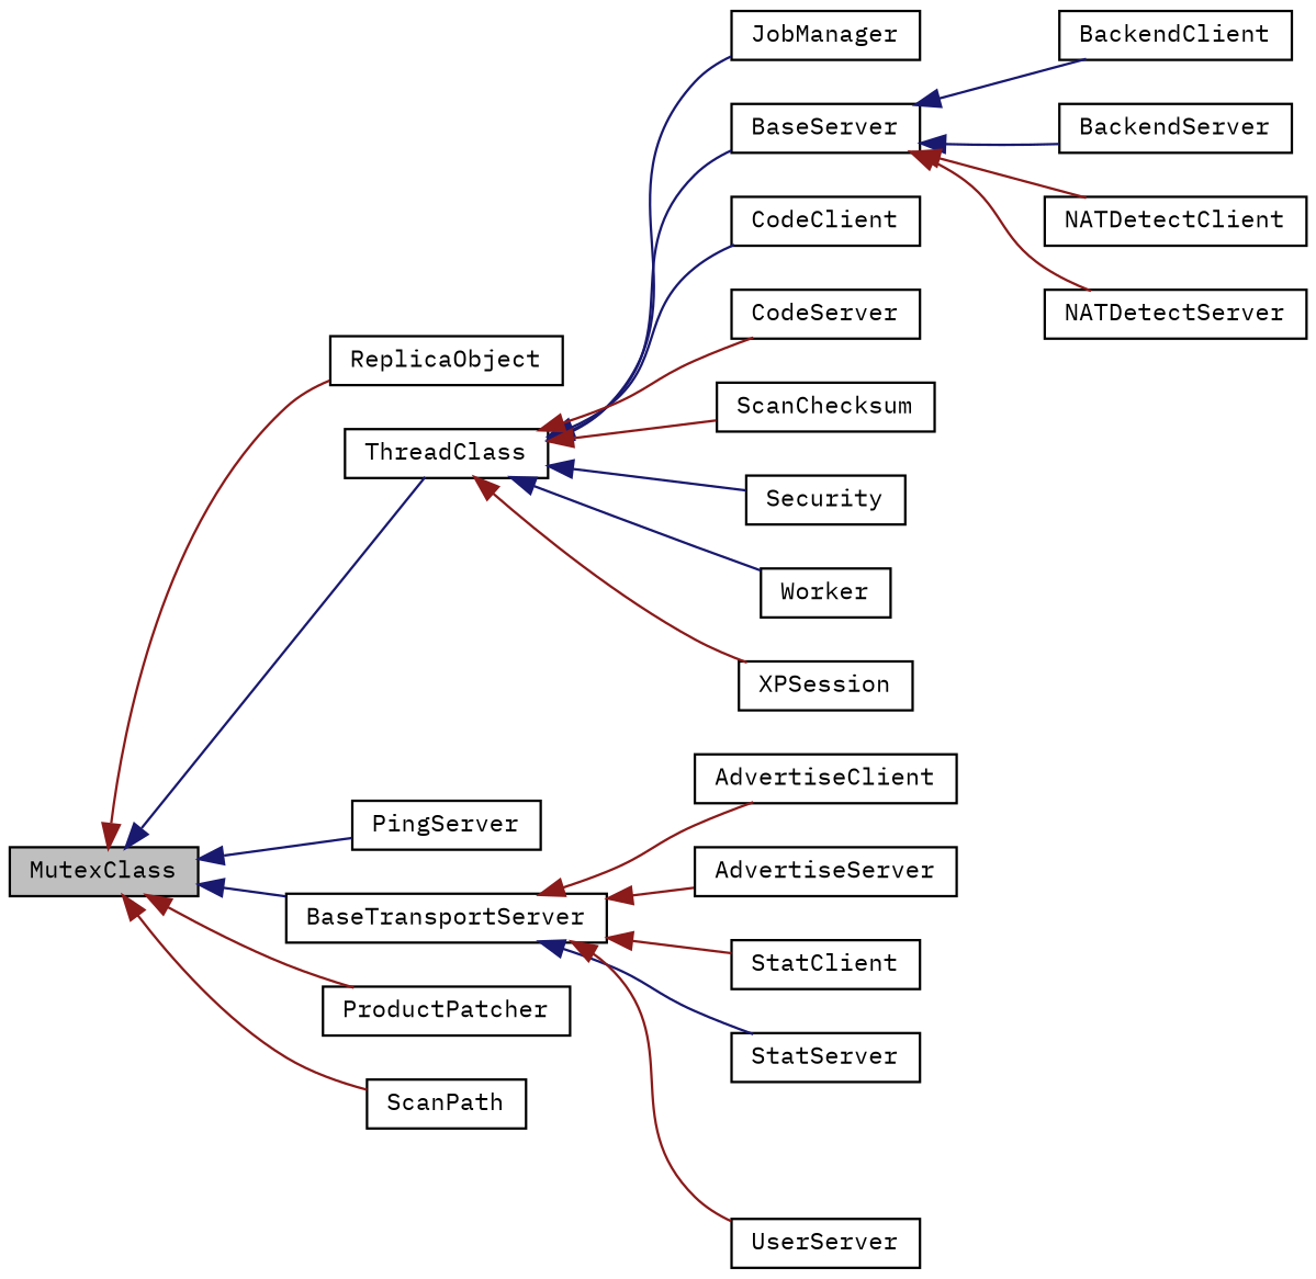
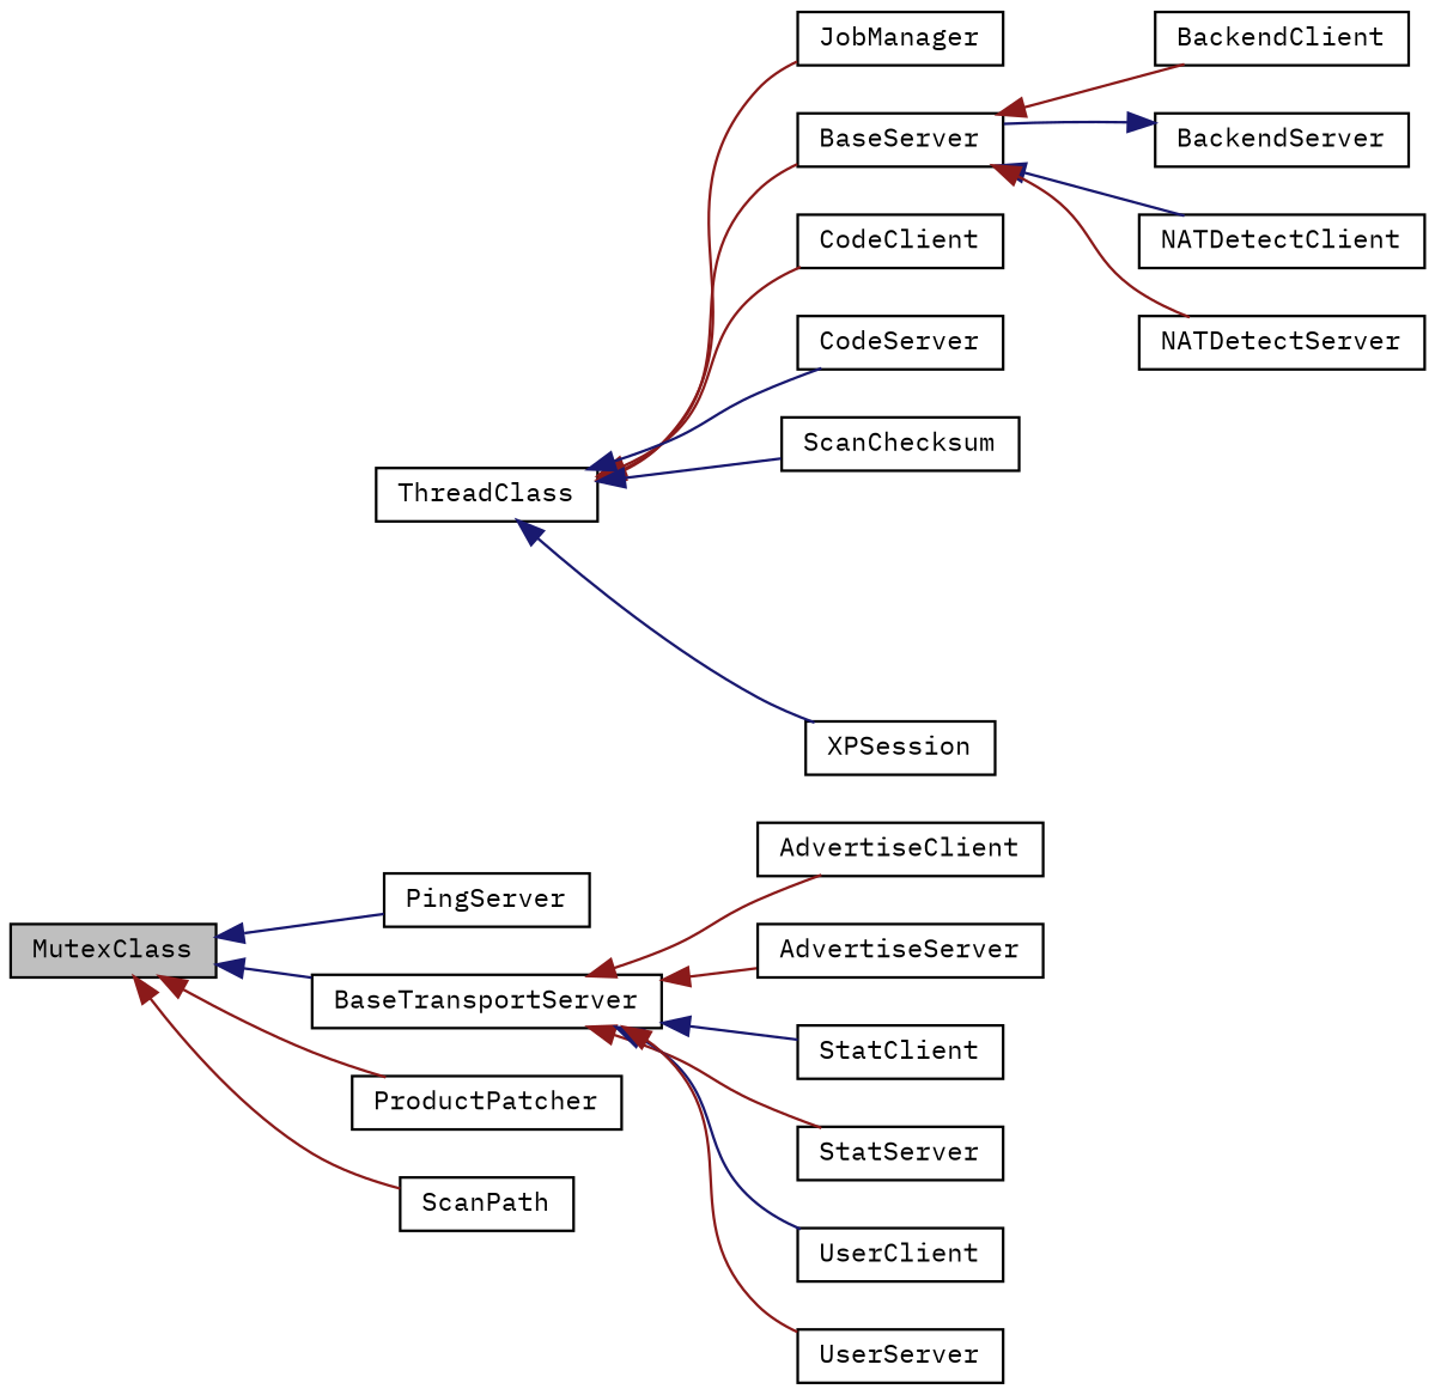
  digraph {
    fontname="IBM Plex Mono"
    rankdir=LR
    node [color=black fillcolor=white fontname="IBM Plex Mono" fontsize=10 shape=record style=filled]
    edge [color=midnightblue dir=back fontname="IBM Plex Mono" fontsize=10 labelfontname=Helvetica labelfontsize=10 style=solid]
    n1 [fillcolor=grey75 fontcolor=black height=0.2 label=MutexClass width=0.4]
-   n2 [height=0.2 label=ReplicaObject width=0.4]
    n3 [height=0.2 label=ThreadClass width=0.4]
    n4 [height=0.2 label=PingServer width=0.4]
    n5 [height=0.2 label=BaseTransportServer width=0.4]
    n6 [height=0.2 label=ProductPatcher width=0.4]
    n7 [height=0.2 label=ScanPath width=0.4]
    n8 [height=0.2 label=JobManager width=0.4]
    n9 [height=0.2 label=BaseServer width=0.4]
    n10 [height=0.2 label=CodeClient width=0.4]
    n11 [height=0.2 label=CodeServer width=0.4]
    n12 [height=0.2 label=ScanChecksum width=0.4]
-   n13 [height=0.2 label=Security width=0.4]
-   n14 [height=0.2 label=Worker width=0.4]
    n15 [height=0.2 label=XPSession width=0.4]
    n16 [height=0.2 label=BackendClient width=0.4]
    n17 [height=0.2 label=BackendServer width=0.4]
    n18 [height=0.2 label=NATDetectClient width=0.4]
    n19 [height=0.2 label=NATDetectServer width=0.4]
    n20 [height=0.2 label=AdvertiseClient width=0.4]
    n21 [height=0.2 label=AdvertiseServer width=0.4]
    n22 [height=0.2 label=StatClient width=0.4]
    n23 [height=0.2 label=StatServer width=0.4]
+   n24 [height=0.2 label=UserClient width=0.4]
    n25 [height=0.2 label=UserServer width=0.4]
-   n1 -> n2 [color=firebrick4]
-   n1 -> n3
    n1 -> n4
    n1 -> n5
    n1 -> n6 [color=firebrick4]
    n1 -> n7 [color=firebrick4]
-   n3 -> n8
-   n3 -> n9
-   n3 -> n10
-   n3 -> n11 [color=firebrick4]
-   n3 -> n12 [color=firebrick4]
-   n3 -> n13
-   n3 -> n14
-   n3 -> n15 [color=firebrick4]
+   n3 -> n8 [color=firebrick4]
+   n3 -> n9 [color=firebrick4]
+   n3 -> n10 [color=firebrick4]
+   n3 -> n11
+   n3 -> n12
+   n3 -> n15
    n5 -> n20 [color=firebrick4]
    n5 -> n21 [color=firebrick4]
-   n5 -> n22 [color=firebrick4]
-   n5 -> n23
+   n5 -> n22
+   n5 -> n23 [color=firebrick4]
+   n5 -> n24
    n5 -> n25 [color=firebrick4]
-   n9 -> n16
-   n9 -> n17
-   n9 -> n18 [color=firebrick4]
+   n9 -> n16 [color=firebrick4]
+   n17 -> n9
+   n9 -> n18
    n9 -> n19 [color=firebrick4]
  }
